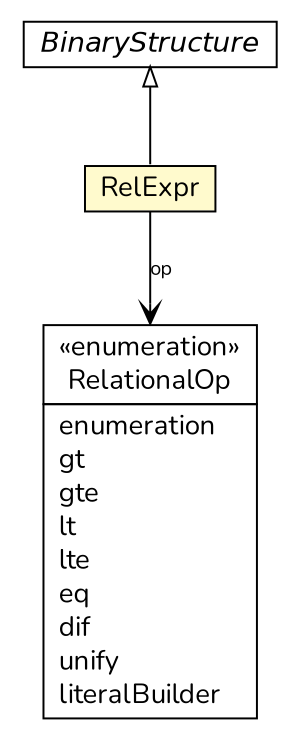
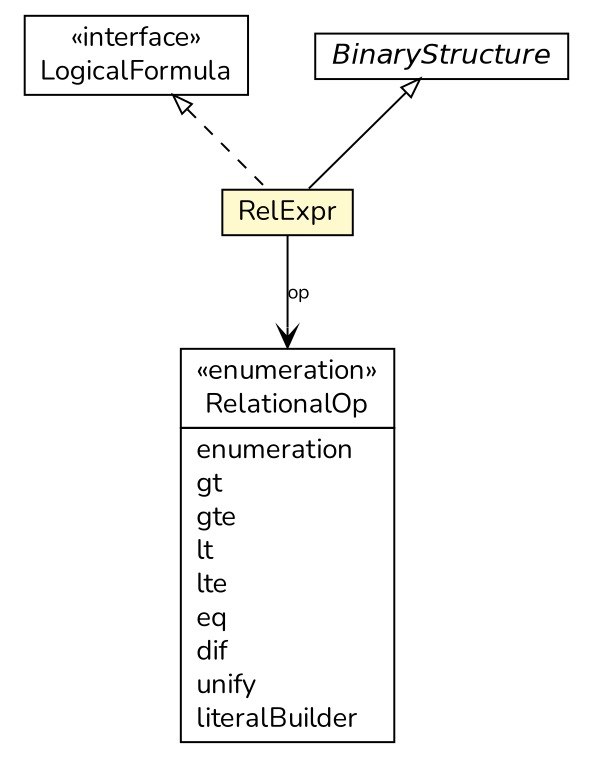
  digraph {
    fontname=Nunito
    nodesep=0.25
    ranksep=0.5
    node [fontcolor=black fontname=Nunito fontsize=14.0 shape=plaintext]
    edge [fontname=Nunito fontsize=10 headport=p labelfontname=Helvetica labelfontsize=10 tailport=p arrowtail=empty dir=back]
    n1 [label=<<table title="jason.asSyntax.RelExpr" border="0" cellborder="1" cellspacing="0" cellpadding="2" port="p" bgcolor="lemonChiffon" href="./RelExpr.html"> 		<tr><td><table border="0" cellspacing="0" cellpadding="1"> <tr><td align="center" balign="center"> RelExpr </td></tr> 		</table></td></tr> 		</table>>]
    n2 [label=<<table title="jason.asSyntax.RelExpr.RelationalOp" border="0" cellborder="1" cellspacing="0" cellpadding="2" port="p" href="./RelExpr.RelationalOp.html"> 		<tr><td><table border="0" cellspacing="0" cellpadding="1"> <tr><td align="center" balign="center"> &#171;enumeration&#187; </td></tr> <tr><td align="center" balign="center"> RelationalOp </td></tr> 		</table></td></tr> 		<tr><td><table border="0" cellspacing="0" cellpadding="1"> <tr><td align="left" balign="left"> enumeration </td></tr> <tr><td align="left" balign="left"> gt </td></tr> <tr><td align="left" balign="left"> gte </td></tr> <tr><td align="left" balign="left"> lt </td></tr> <tr><td align="left" balign="left"> lte </td></tr> <tr><td align="left" balign="left"> eq </td></tr> <tr><td align="left" balign="left"> dif </td></tr> <tr><td align="left" balign="left"> unify </td></tr> <tr><td align="left" balign="left"> literalBuilder </td></tr> 		</table></td></tr> 		</table>>]
+   n3 [label=<<table title="jason.asSyntax.LogicalFormula" border="0" cellborder="1" cellspacing="0" cellpadding="2" port="p" href="./LogicalFormula.html"> 		<tr><td><table border="0" cellspacing="0" cellpadding="1"> <tr><td align="center" balign="center"> &#171;interface&#187; </td></tr> <tr><td align="center" balign="center"> LogicalFormula </td></tr> 		</table></td></tr> 		</table>>]
    n4 [label=<<table title="jason.asSyntax.BinaryStructure" border="0" cellborder="1" cellspacing="0" cellpadding="2" port="p" href="./BinaryStructure.html"> 		<tr><td><table border="0" cellspacing="0" cellpadding="1"> <tr><td align="center" balign="center"><font face="Helvetica-Oblique"> BinaryStructure </font></td></tr> 		</table></td></tr> 		</table>>]
    n1 -> n2 [arrowhead=open color=black fontcolor=black fontsize=10.0 label=op arrowtail="" dir=""]
+   n3 -> n1 [style=dashed]
    n4 -> n1
  }
